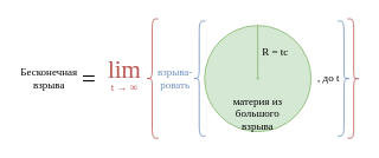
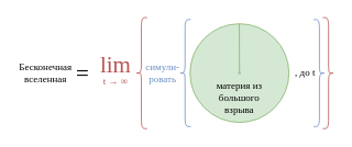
  <mxCell id="0" />
  <mxCell id="1" parent="0" />
  <mxCell id="2" value="lim" style="text;html=1;strokeColor=none;fillColor=none;align=center;verticalAlign=middle;whiteSpace=wrap;rounded=0;fontFamily=My;fontSource=https%3A%2F%2Fcdn.jsdelivr.net%2Fgh%2Fdreampulse%2Fcomputer-modern-web-font%40master%2Ffont%2FSerif%2Fcmunrm.ttf;fontSize=28;fontColor=#B85450;" vertex="1" parent="1"><mxGeometry x="110" y="63" width="60" height="30" as="geometry" /></mxCell>
  <mxCell id="3" value="t → ∞" style="text;html=1;strokeColor=none;fillColor=none;align=center;verticalAlign=middle;whiteSpace=wrap;rounded=0;fontFamily=My;fontSource=https%3A%2F%2Fcdn.jsdelivr.net%2Fgh%2Fdreampulse%2Fcomputer-modern-web-font%40master%2Ffont%2FSerif%2Fcmunrm.ttf;fontColor=#B85450;" vertex="1" parent="1"><mxGeometry x="110" y="83" width="60" height="30" as="geometry" /></mxCell>
  <mxCell id="4" value="" style="ellipse;whiteSpace=wrap;html=1;aspect=fixed;fillColor=#d5e8d4;strokeColor=#82b366;" vertex="1" parent="1"><mxGeometry x="230" y="28" width="120" height="120" as="geometry" /></mxCell>
  <mxCell id="5" value="" style="endArrow=oval;html=1;rounded=0;endFill=0;fillColor=#d5e8d4;strokeColor=#82b366;endSize=2;startSize=2;" edge="1" parent="1"><mxGeometry width="50" height="50" relative="1" as="geometry"><mxPoint x="289.82" y="28" as="sourcePoint" /><mxPoint x="290" y="88" as="targetPoint" /><Array as="points" /></mxGeometry></mxCell>
- <mxCell id="6" value="R = tc" style="text;html=1;strokeColor=none;fillColor=none;align=center;verticalAlign=middle;whiteSpace=wrap;rounded=0;fontFamily=My;fontSource=https%3A%2F%2Fcdn.jsdelivr.net%2Fgh%2Fdreampulse%2Fcomputer-modern-web-font%40master%2Ffont%2FSerif%2Fcmunrm.ttf;" vertex="1" parent="1"><mxGeometry x="280" y="43" width="60" height="30" as="geometry" /></mxCell>
- <mxCell id="7" value="взрыва-ровать" style="text;html=1;strokeColor=none;fillColor=none;align=center;verticalAlign=middle;whiteSpace=wrap;rounded=0;fontFamily=My;fontSource=https%3A%2F%2Fcdn.jsdelivr.net%2Fgh%2Fdreampulse%2Fcomputer-modern-web-font%40master%2Ffont%2FSerif%2Fcmunrm.ttf;horizontal=1;labelBackgroundColor=none;fontColor=#6C8EBF;" vertex="1" parent="1"><mxGeometry x="167" y="73" width="60" height="30" as="geometry" /></mxCell>
+ <mxCell id="7" value="симули-ровать" style="text;html=1;strokeColor=none;fillColor=none;align=center;verticalAlign=middle;whiteSpace=wrap;rounded=0;fontFamily=My;fontSource=https%3A%2F%2Fcdn.jsdelivr.net%2Fgh%2Fdreampulse%2Fcomputer-modern-web-font%40master%2Ffont%2FSerif%2Fcmunrm.ttf;horizontal=1;labelBackgroundColor=none;fontColor=#6C8EBF;" vertex="1" parent="1"><mxGeometry x="167" y="73" width="60" height="30" as="geometry" /></mxCell>
  <mxCell id="8" value="&lt;div&gt;, до t&lt;/div&gt;" style="text;html=1;strokeColor=none;fillColor=none;align=center;verticalAlign=middle;whiteSpace=wrap;rounded=0;fontFamily=My;fontSource=https%3A%2F%2Fcdn.jsdelivr.net%2Fgh%2Fdreampulse%2Fcomputer-modern-web-font%40master%2Ffont%2FSerif%2Fcmunrm.ttf;" vertex="1" parent="1"><mxGeometry x="350" y="73" width="40" height="30" as="geometry" /></mxCell>
- <mxCell id="9" value="материя из большого взрыва" style="text;html=1;strokeColor=none;fillColor=none;align=center;verticalAlign=middle;whiteSpace=wrap;rounded=0;fontFamily=My;fontSource=https%3A%2F%2Fcdn.jsdelivr.net%2Fgh%2Fdreampulse%2Fcomputer-modern-web-font%40master%2Ffont%2FSerif%2Fcmunrm.ttf;labelBorderColor=none;labelBackgroundColor=none;fontColor=default;" vertex="1" parent="1"><mxGeometry x="255" y="113" width="70" height="30" as="geometry" /></mxCell>
+ <mxCell id="9" value="материя из большого взрыва" style="text;html=1;strokeColor=none;fillColor=none;align=center;verticalAlign=middle;whiteSpace=wrap;rounded=0;fontFamily=My;fontSource=https%3A%2F%2Fcdn.jsdelivr.net%2Fgh%2Fdreampulse%2Fcomputer-modern-web-font%40master%2Ffont%2FSerif%2Fcmunrm.ttf;labelBorderColor=none;labelBackgroundColor=none;fontColor=default;" vertex="1" parent="1"><mxGeometry x="255" y="103" width="70" height="30" as="geometry" /></mxCell>
  <mxCell id="10" value="" style="shape=curlyBracket;whiteSpace=wrap;html=1;rounded=1;fontFamily=My;fontSource=https%3A%2F%2Fcdn.jsdelivr.net%2Fgh%2Fdreampulse%2Fcomputer-modern-web-font%40master%2Ffont%2FSerif%2Fcmunrm.ttf;fontSize=28;fillColor=#dae8fc;strokeColor=#6c8ebf;" vertex="1" parent="1"><mxGeometry x="217" y="23" width="14" height="130" as="geometry" /></mxCell>
  <mxCell id="11" value="" style="shape=curlyBracket;whiteSpace=wrap;html=1;rounded=1;fontFamily=My;fontSource=https%3A%2F%2Fcdn.jsdelivr.net%2Fgh%2Fdreampulse%2Fcomputer-modern-web-font%40master%2Ffont%2FSerif%2Fcmunrm.ttf;fontSize=28;fillColor=#dae8fc;rotation=-180;strokeColor=#6c8ebf;" vertex="1" parent="1"><mxGeometry x="380" y="23" width="14" height="130" as="geometry" /></mxCell>
- <mxCell id="12" value="Бесконечная взрыва" style="text;html=1;strokeColor=none;fillColor=none;align=center;verticalAlign=middle;whiteSpace=wrap;rounded=0;fontFamily=My;fontSource=https%3A%2F%2Fcdn.jsdelivr.net%2Fgh%2Fdreampulse%2Fcomputer-modern-web-font%40master%2Ffont%2FSerif%2Fcmunrm.ttf;" vertex="1" parent="1"><mxGeometry x="20" y="73" width="70" height="30" as="geometry" /></mxCell>
+ <mxCell id="12" value="Бесконечная вселенная" style="text;html=1;strokeColor=none;fillColor=none;align=center;verticalAlign=middle;whiteSpace=wrap;rounded=0;fontFamily=My;fontSource=https%3A%2F%2Fcdn.jsdelivr.net%2Fgh%2Fdreampulse%2Fcomputer-modern-web-font%40master%2Ffont%2FSerif%2Fcmunrm.ttf;" vertex="1" parent="1"><mxGeometry x="20" y="73" width="70" height="30" as="geometry" /></mxCell>
  <mxCell id="13" value="=" style="text;html=1;strokeColor=none;fillColor=none;align=center;verticalAlign=middle;whiteSpace=wrap;rounded=0;fontFamily=My;fontSource=https%3A%2F%2Fcdn.jsdelivr.net%2Fgh%2Fdreampulse%2Fcomputer-modern-web-font%40master%2Ffont%2FSerif%2Fcmunrm.ttf;fontSize=28;" vertex="1" parent="1"><mxGeometry x="70" y="73" width="60" height="30" as="geometry" /></mxCell>
  <mxCell id="14" value="" style="shape=curlyBracket;whiteSpace=wrap;html=1;rounded=1;fontFamily=My;fontSource=https%3A%2F%2Fcdn.jsdelivr.net%2Fgh%2Fdreampulse%2Fcomputer-modern-web-font%40master%2Ffont%2FSerif%2Fcmunrm.ttf;fontSize=28;fillColor=#f8cecc;strokeColor=#b85450;" vertex="1" parent="1"><mxGeometry x="164" y="20.5" width="14" height="135" as="geometry" /></mxCell>
  <mxCell id="15" value="" style="shape=curlyBracket;whiteSpace=wrap;html=1;rounded=1;fontFamily=My;fontSource=https%3A%2F%2Fcdn.jsdelivr.net%2Fgh%2Fdreampulse%2Fcomputer-modern-web-font%40master%2Ffont%2FSerif%2Fcmunrm.ttf;fontSize=28;fillColor=#f8cecc;rotation=-180;strokeColor=#b85450;" vertex="1" parent="1"><mxGeometry x="391" y="20.5" width="14" height="135" as="geometry" /></mxCell>
